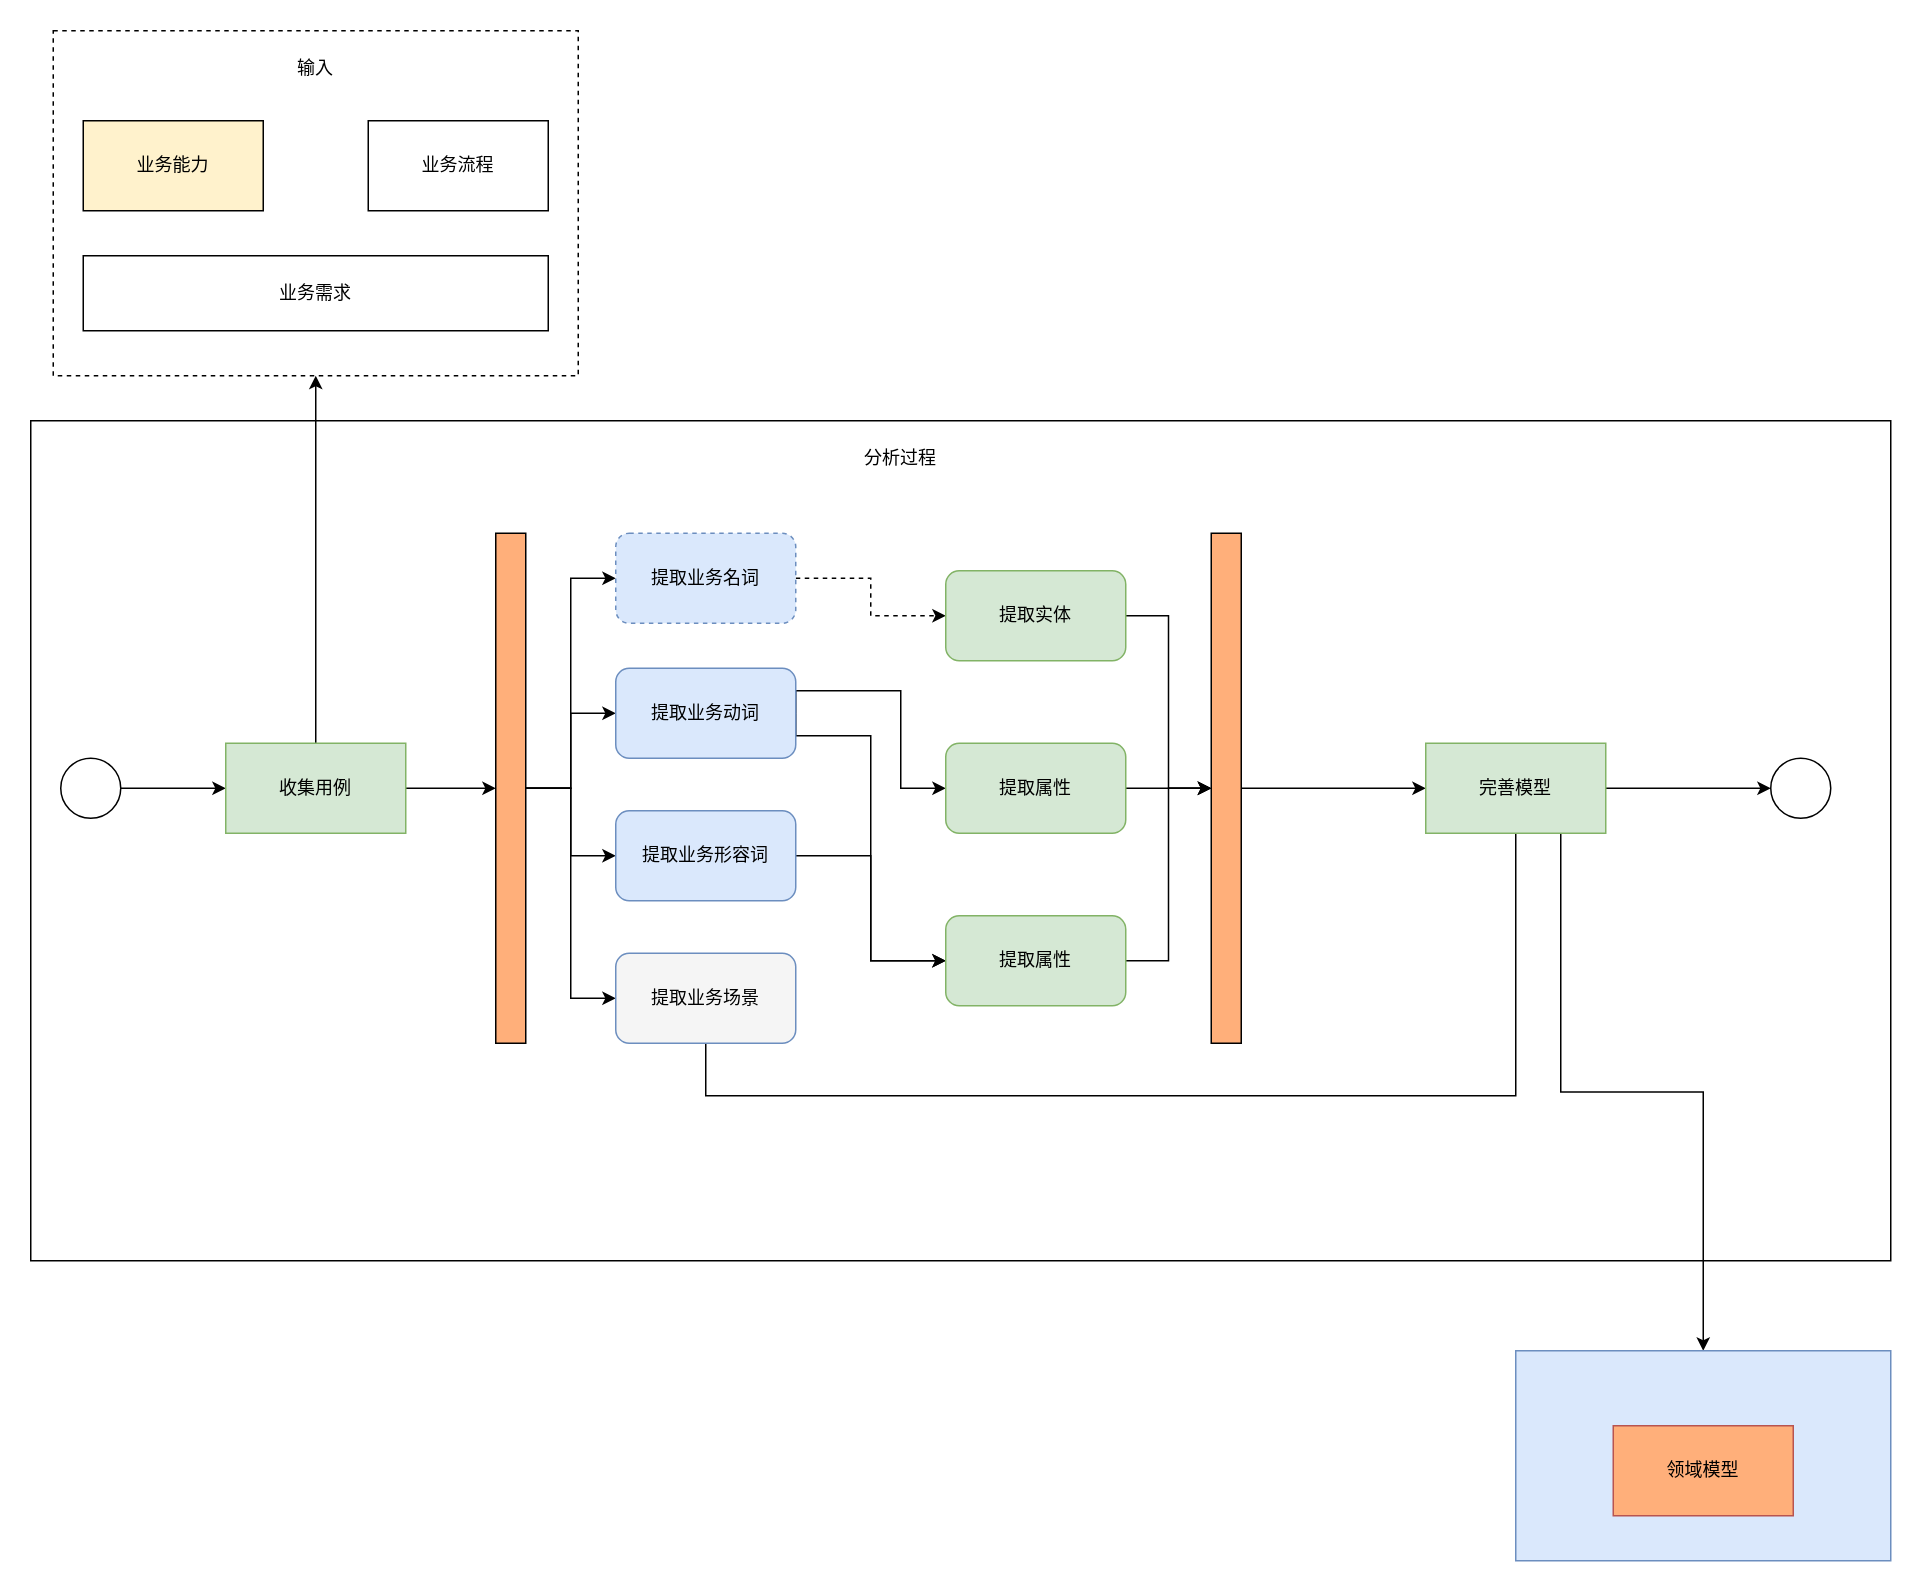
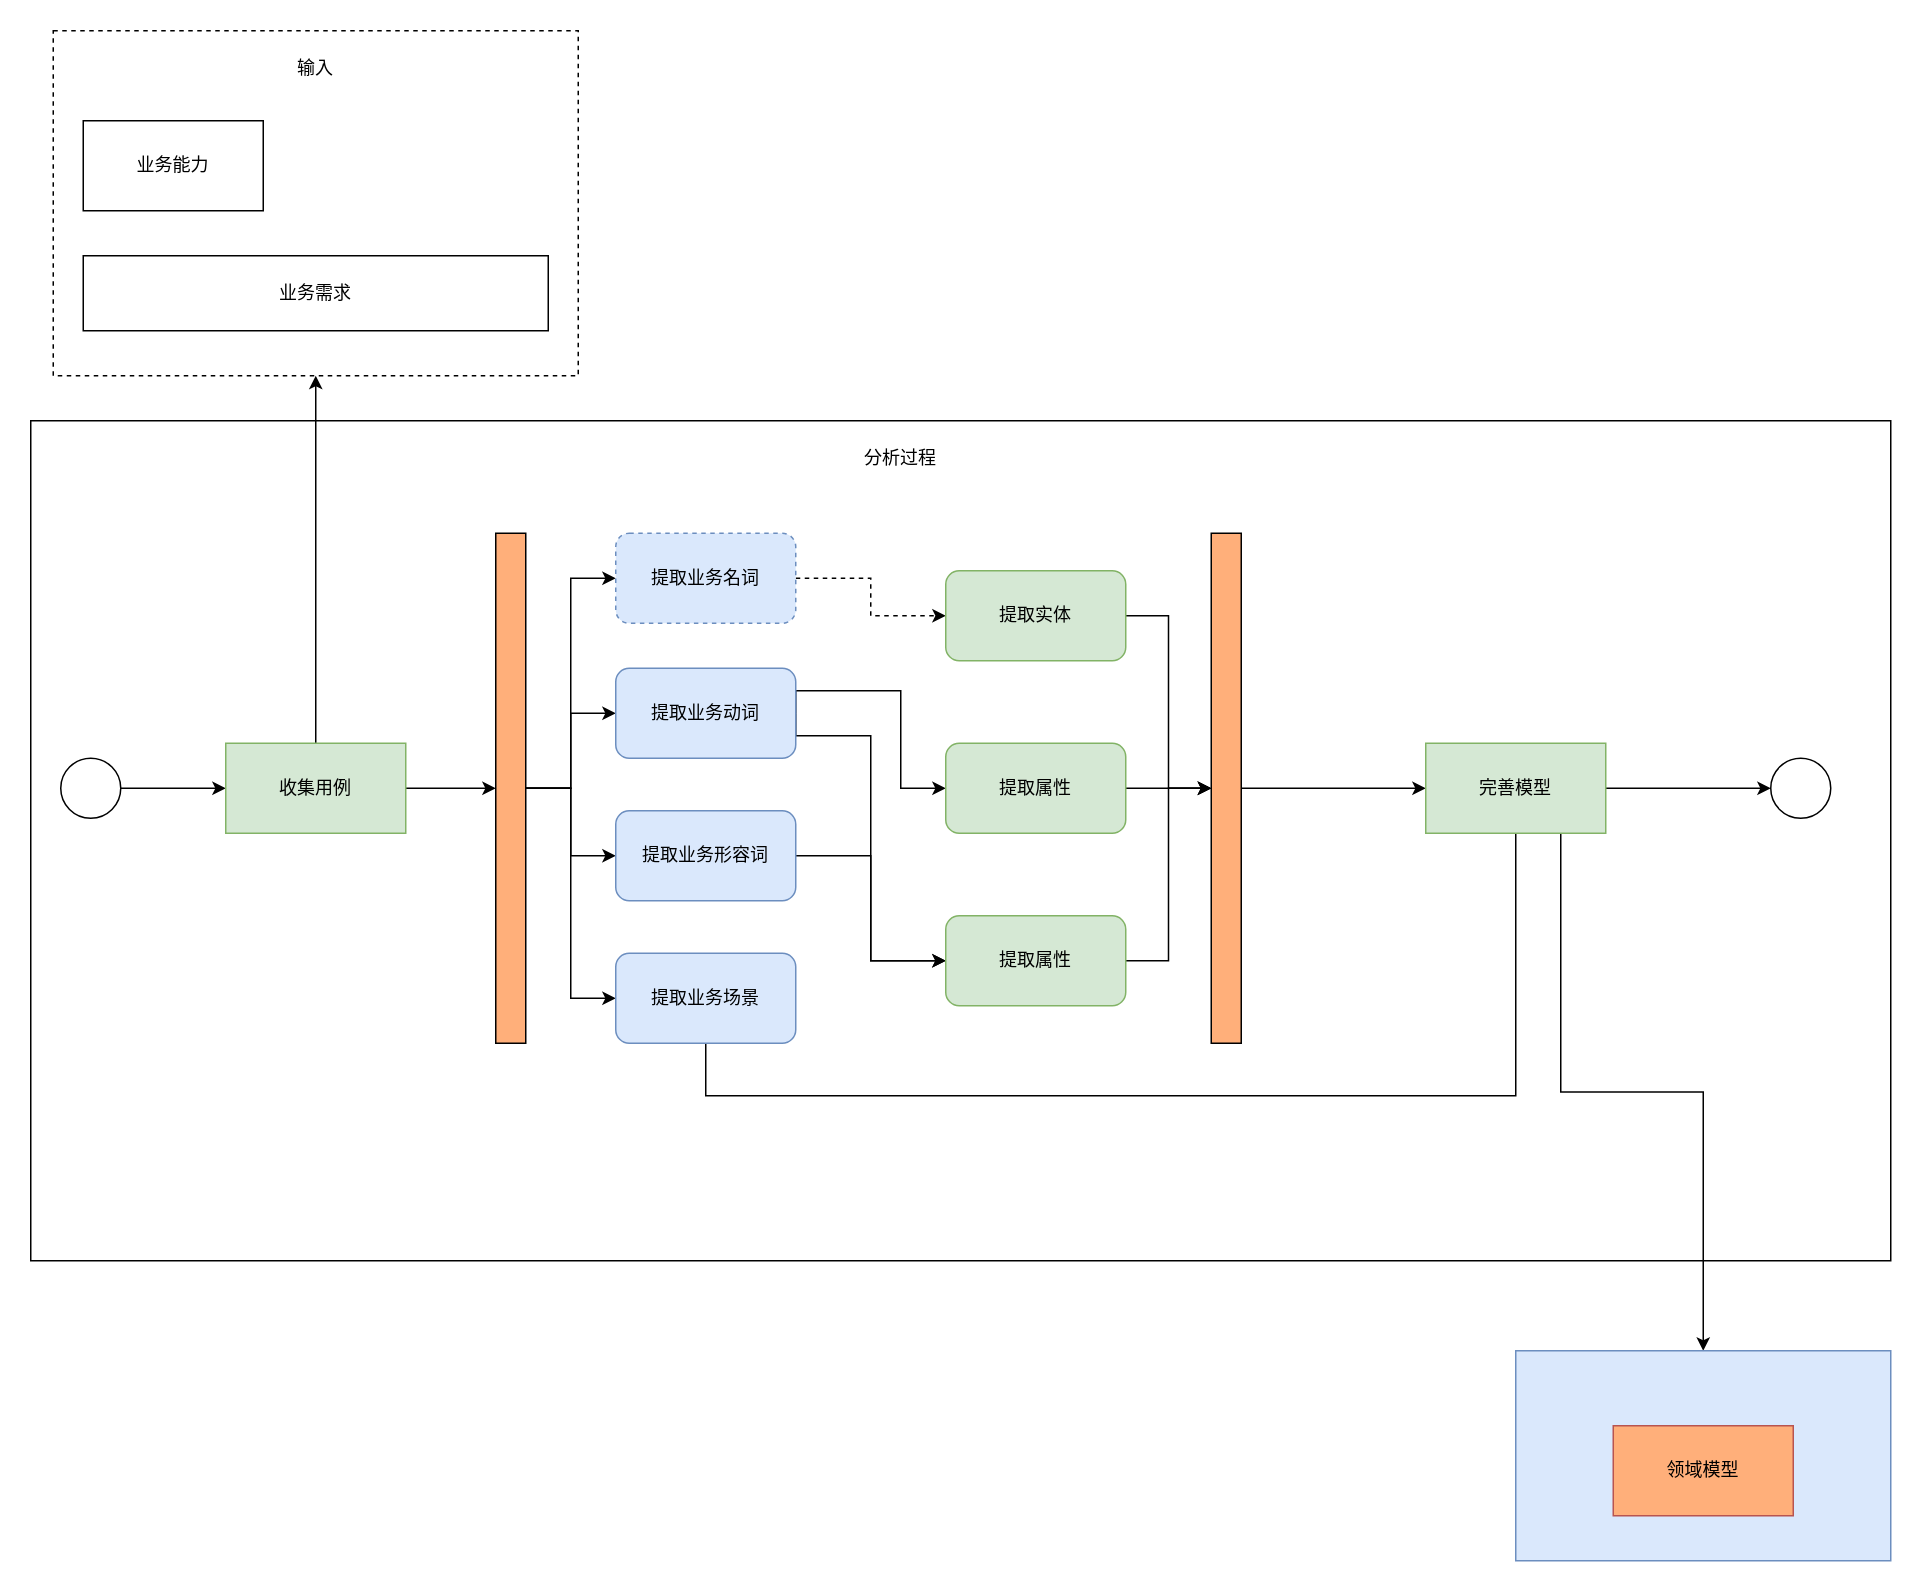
  <mxCell id="0" />
  <mxCell id="1" parent="0" />
  <mxCell id="2" value="" style="rounded=0;whiteSpace=wrap;html=1;" vertex="1" parent="1"><mxGeometry x="20" y="280" width="1240" height="560" as="geometry" /></mxCell>
  <mxCell id="3" value="" style="rounded=0;whiteSpace=wrap;html=1;strokeColor=default;dashed=1;" vertex="1" parent="1"><mxGeometry x="35" y="20" width="350" height="230" as="geometry" /></mxCell>
- <mxCell id="4" value="业务能力" style="rounded=0;whiteSpace=wrap;html=1;fillColor=#fff2cc;" vertex="1" parent="1"><mxGeometry x="55" y="80" width="120" height="60" as="geometry" /></mxCell>
- <mxCell id="5" value="业务流程" style="rounded=0;whiteSpace=wrap;html=1;" vertex="1" parent="1"><mxGeometry x="245" y="80" width="120" height="60" as="geometry" /></mxCell>
+ <mxCell id="4" value="业务能力" style="rounded=0;whiteSpace=wrap;html=1;" vertex="1" parent="1"><mxGeometry x="55" y="80" width="120" height="60" as="geometry" /></mxCell>
  <mxCell id="6" value="业务需求" style="rounded=0;whiteSpace=wrap;html=1;" vertex="1" parent="1"><mxGeometry x="55" y="170" width="310" height="50" as="geometry" /></mxCell>
  <mxCell id="7" value="输入" style="text;html=1;align=center;verticalAlign=middle;whiteSpace=wrap;rounded=0;" vertex="1" parent="1"><mxGeometry x="180" y="30" width="60" height="30" as="geometry" /></mxCell>
  <mxCell id="8" style="edgeStyle=orthogonalEdgeStyle;rounded=0;orthogonalLoop=1;jettySize=auto;html=1;exitX=1;exitY=0.5;exitDx=0;exitDy=0;entryX=0;entryY=0.5;entryDx=0;entryDy=0;" edge="1" parent="1" source="9" target="12"><mxGeometry relative="1" as="geometry" /></mxCell>
  <mxCell id="9" value="" style="ellipse;whiteSpace=wrap;html=1;aspect=fixed;" vertex="1" parent="1"><mxGeometry x="40" y="505" width="40" height="40" as="geometry" /></mxCell>
  <mxCell id="10" style="edgeStyle=orthogonalEdgeStyle;rounded=0;orthogonalLoop=1;jettySize=auto;html=1;entryX=0.5;entryY=1;entryDx=0;entryDy=0;" edge="1" parent="1" source="12" target="3"><mxGeometry relative="1" as="geometry" /></mxCell>
  <mxCell id="11" style="edgeStyle=orthogonalEdgeStyle;rounded=0;orthogonalLoop=1;jettySize=auto;html=1;exitX=1;exitY=0.5;exitDx=0;exitDy=0;entryX=0;entryY=0.5;entryDx=0;entryDy=0;" edge="1" parent="1" source="12" target="17"><mxGeometry relative="1" as="geometry" /></mxCell>
  <mxCell id="12" value="收集用例" style="rounded=0;whiteSpace=wrap;html=1;fillColor=#d5e8d4;strokeColor=#82b366;" vertex="1" parent="1"><mxGeometry x="150" y="495" width="120" height="60" as="geometry" /></mxCell>
  <mxCell id="13" style="edgeStyle=orthogonalEdgeStyle;rounded=0;orthogonalLoop=1;jettySize=auto;html=1;exitX=1;exitY=0.5;exitDx=0;exitDy=0;" edge="1" parent="1" source="17" target="19"><mxGeometry relative="1" as="geometry" /></mxCell>
  <mxCell id="14" style="edgeStyle=orthogonalEdgeStyle;rounded=0;orthogonalLoop=1;jettySize=auto;html=1;exitX=1;exitY=0.5;exitDx=0;exitDy=0;entryX=0;entryY=0.5;entryDx=0;entryDy=0;" edge="1" parent="1" source="17" target="22"><mxGeometry relative="1" as="geometry" /></mxCell>
  <mxCell id="15" style="edgeStyle=orthogonalEdgeStyle;rounded=0;orthogonalLoop=1;jettySize=auto;html=1;exitX=1;exitY=0.5;exitDx=0;exitDy=0;entryX=0;entryY=0.5;entryDx=0;entryDy=0;" edge="1" parent="1" source="17" target="24"><mxGeometry relative="1" as="geometry" /></mxCell>
  <mxCell id="16" style="edgeStyle=orthogonalEdgeStyle;rounded=0;orthogonalLoop=1;jettySize=auto;html=1;exitX=1;exitY=0.5;exitDx=0;exitDy=0;" edge="1" parent="1" source="17" target="26"><mxGeometry relative="1" as="geometry" /></mxCell>
  <mxCell id="17" value="" style="rounded=0;whiteSpace=wrap;html=1;fillColor=#FFAF7A;" vertex="1" parent="1"><mxGeometry x="330" y="355" width="20" height="340" as="geometry" /></mxCell>
  <mxCell id="18" style="edgeStyle=orthogonalEdgeStyle;rounded=0;orthogonalLoop=1;jettySize=auto;html=1;exitX=1;exitY=0.5;exitDx=0;exitDy=0;dashed=1;" edge="1" parent="1" source="19" target="28"><mxGeometry relative="1" as="geometry" /></mxCell>
  <mxCell id="19" value="提取业务名词" style="rounded=1;whiteSpace=wrap;html=1;fillColor=#dae8fc;strokeColor=#6c8ebf;dashed=1;" vertex="1" parent="1"><mxGeometry x="410" y="355" width="120" height="60" as="geometry" /></mxCell>
  <mxCell id="20" style="edgeStyle=orthogonalEdgeStyle;rounded=0;orthogonalLoop=1;jettySize=auto;html=1;exitX=1;exitY=0.5;exitDx=0;exitDy=0;entryX=0;entryY=0.5;entryDx=0;entryDy=0;" edge="1" parent="1" source="22" target="30"><mxGeometry relative="1" as="geometry"><Array as="points"><mxPoint x="530" y="460" /><mxPoint x="600" y="460" /><mxPoint x="600" y="525" /></Array></mxGeometry></mxCell>
  <mxCell id="21" style="edgeStyle=orthogonalEdgeStyle;rounded=0;orthogonalLoop=1;jettySize=auto;html=1;exitX=1;exitY=0.5;exitDx=0;exitDy=0;entryX=0;entryY=0.5;entryDx=0;entryDy=0;" edge="1" parent="1" source="22" target="32"><mxGeometry relative="1" as="geometry"><Array as="points"><mxPoint x="530" y="490" /><mxPoint x="580" y="490" /><mxPoint x="580" y="640" /></Array></mxGeometry></mxCell>
  <mxCell id="22" value="提取业务动词" style="rounded=1;whiteSpace=wrap;html=1;fillColor=#dae8fc;strokeColor=#6c8ebf;" vertex="1" parent="1"><mxGeometry x="410" y="445" width="120" height="60" as="geometry" /></mxCell>
  <mxCell id="23" style="edgeStyle=orthogonalEdgeStyle;rounded=0;orthogonalLoop=1;jettySize=auto;html=1;exitX=1;exitY=0.5;exitDx=0;exitDy=0;entryX=0;entryY=0.5;entryDx=0;entryDy=0;" edge="1" parent="1" source="24" target="32"><mxGeometry relative="1" as="geometry" /></mxCell>
  <mxCell id="24" value="提取业务形容词" style="rounded=1;whiteSpace=wrap;html=1;fillColor=#dae8fc;strokeColor=#6c8ebf;" vertex="1" parent="1"><mxGeometry x="410" y="540" width="120" height="60" as="geometry" /></mxCell>
  <mxCell id="25" style="edgeStyle=orthogonalEdgeStyle;rounded=0;orthogonalLoop=1;jettySize=auto;html=1;exitX=0.5;exitY=1;exitDx=0;exitDy=0;entryX=0.5;entryY=1;entryDx=0;entryDy=0;endArrow=none;" edge="1" parent="1" source="26" target="37"><mxGeometry relative="1" as="geometry"><Array as="points"><mxPoint x="470" y="730" /><mxPoint x="1010" y="730" /></Array></mxGeometry></mxCell>
- <mxCell id="26" value="提取业务场景" style="rounded=1;whiteSpace=wrap;html=1;fillColor=#f5f5f5;strokeColor=#6c8ebf;" vertex="1" parent="1"><mxGeometry x="410" y="635" width="120" height="60" as="geometry" /></mxCell>
+ <mxCell id="26" value="提取业务场景" style="rounded=1;whiteSpace=wrap;html=1;fillColor=#dae8fc;strokeColor=#6c8ebf;" vertex="1" parent="1"><mxGeometry x="410" y="635" width="120" height="60" as="geometry" /></mxCell>
  <mxCell id="27" style="edgeStyle=orthogonalEdgeStyle;rounded=0;orthogonalLoop=1;jettySize=auto;html=1;exitX=1;exitY=0.5;exitDx=0;exitDy=0;entryX=0;entryY=0.5;entryDx=0;entryDy=0;" edge="1" parent="1" source="28" target="34"><mxGeometry relative="1" as="geometry" /></mxCell>
  <mxCell id="28" value="提取实体" style="rounded=1;whiteSpace=wrap;html=1;fillColor=#d5e8d4;strokeColor=#82b366;" vertex="1" parent="1"><mxGeometry x="630" y="380" width="120" height="60" as="geometry" /></mxCell>
  <mxCell id="29" style="edgeStyle=orthogonalEdgeStyle;rounded=0;orthogonalLoop=1;jettySize=auto;html=1;exitX=1;exitY=0.5;exitDx=0;exitDy=0;entryX=0;entryY=0.5;entryDx=0;entryDy=0;" edge="1" parent="1" source="30" target="34"><mxGeometry relative="1" as="geometry" /></mxCell>
  <mxCell id="30" value="提取属性" style="rounded=1;whiteSpace=wrap;html=1;fillColor=#d5e8d4;strokeColor=#82b366;" vertex="1" parent="1"><mxGeometry x="630" y="495" width="120" height="60" as="geometry" /></mxCell>
  <mxCell id="31" style="edgeStyle=orthogonalEdgeStyle;rounded=0;orthogonalLoop=1;jettySize=auto;html=1;exitX=1;exitY=0.5;exitDx=0;exitDy=0;entryX=0;entryY=0.5;entryDx=0;entryDy=0;" edge="1" parent="1" source="32" target="34"><mxGeometry relative="1" as="geometry" /></mxCell>
  <mxCell id="32" value="提取属性" style="rounded=1;whiteSpace=wrap;html=1;fillColor=#d5e8d4;strokeColor=#82b366;" vertex="1" parent="1"><mxGeometry x="630" y="610" width="120" height="60" as="geometry" /></mxCell>
  <mxCell id="33" style="edgeStyle=orthogonalEdgeStyle;rounded=0;orthogonalLoop=1;jettySize=auto;html=1;exitX=1;exitY=0.5;exitDx=0;exitDy=0;entryX=0;entryY=0.5;entryDx=0;entryDy=0;" edge="1" parent="1" source="34" target="37"><mxGeometry relative="1" as="geometry" /></mxCell>
  <mxCell id="34" value="" style="rounded=0;whiteSpace=wrap;html=1;fillColor=#FFAF7A;" vertex="1" parent="1"><mxGeometry x="807" y="355" width="20" height="340" as="geometry" /></mxCell>
  <mxCell id="35" style="edgeStyle=orthogonalEdgeStyle;rounded=0;orthogonalLoop=1;jettySize=auto;html=1;exitX=1;exitY=0.5;exitDx=0;exitDy=0;entryX=0;entryY=0.5;entryDx=0;entryDy=0;" edge="1" parent="1" source="37" target="38"><mxGeometry relative="1" as="geometry" /></mxCell>
  <mxCell id="36" style="edgeStyle=orthogonalEdgeStyle;rounded=0;orthogonalLoop=1;jettySize=auto;html=1;exitX=0.75;exitY=1;exitDx=0;exitDy=0;entryX=0.5;entryY=0;entryDx=0;entryDy=0;" edge="1" parent="1" source="37" target="39"><mxGeometry relative="1" as="geometry" /></mxCell>
  <mxCell id="37" value="完善模型" style="whiteSpace=wrap;html=1;fillColor=#d5e8d4;strokeColor=#82b366;rounded=0;" vertex="1" parent="1"><mxGeometry x="950" y="495" width="120" height="60" as="geometry" /></mxCell>
  <mxCell id="38" value="" style="ellipse;whiteSpace=wrap;html=1;aspect=fixed;" vertex="1" parent="1"><mxGeometry x="1180" y="505" width="40" height="40" as="geometry" /></mxCell>
  <mxCell id="39" value="" style="rounded=0;whiteSpace=wrap;html=1;fillColor=#dae8fc;strokeColor=#6c8ebf;" vertex="1" parent="1"><mxGeometry x="1010" y="900" width="250" height="140" as="geometry" /></mxCell>
  <mxCell id="40" value="领域模型" style="rounded=0;whiteSpace=wrap;html=1;fillColor=#ffaf7a;strokeColor=#b85450;" vertex="1" parent="1"><mxGeometry x="1075" y="950" width="120" height="60" as="geometry" /></mxCell>
  <mxCell id="41" value="分析过程" style="text;html=1;align=center;verticalAlign=middle;whiteSpace=wrap;rounded=0;" vertex="1" parent="1"><mxGeometry x="570" y="290" width="60" height="30" as="geometry" /></mxCell>
